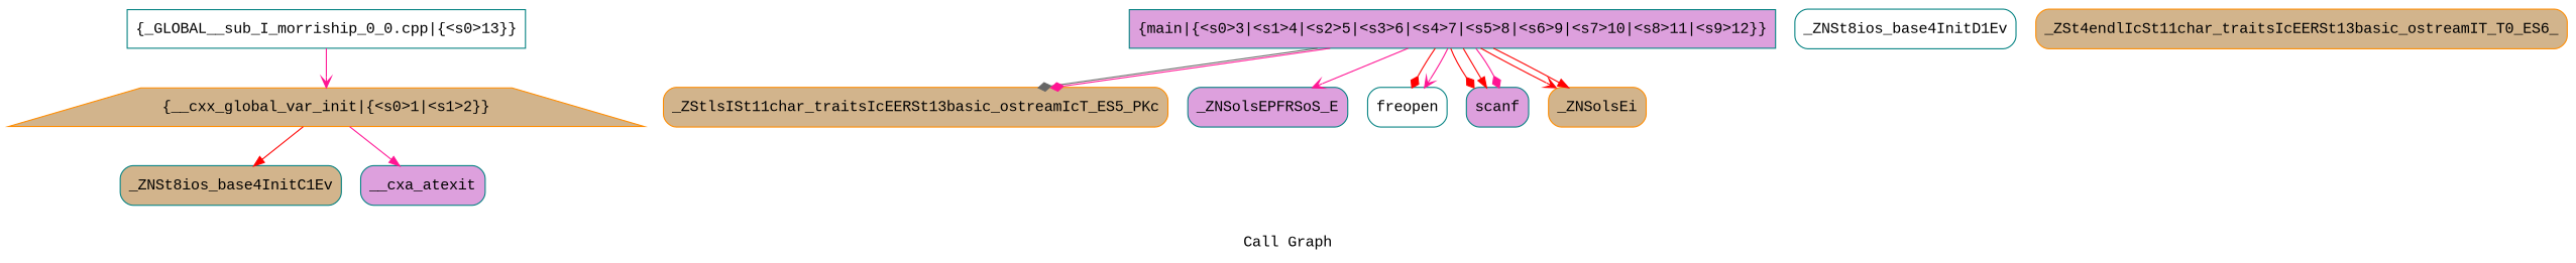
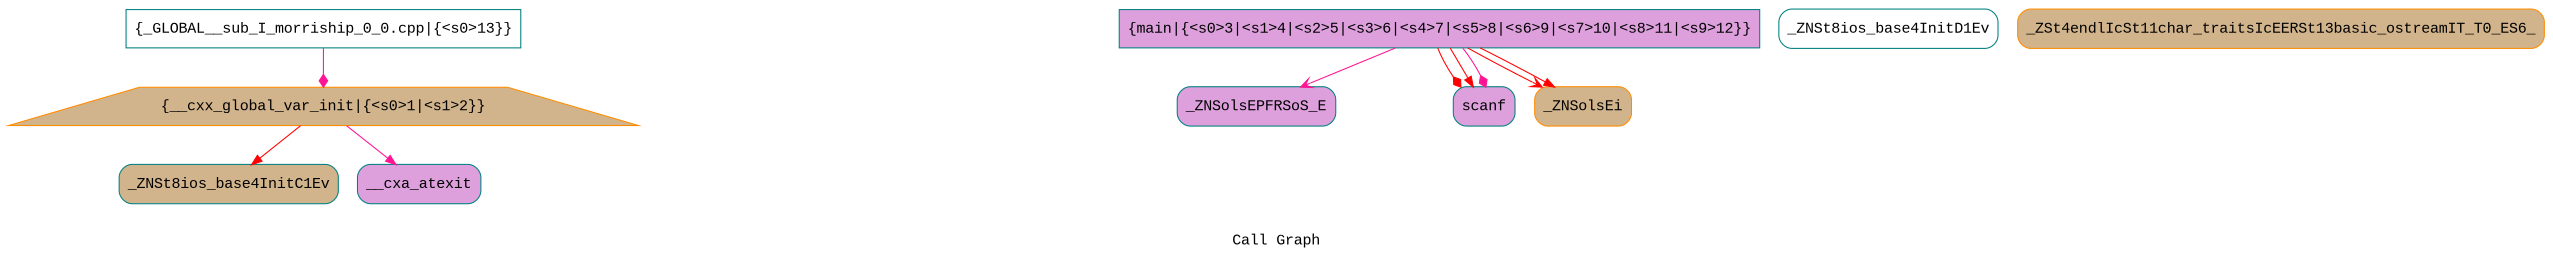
  digraph {
    fontname="Liberation Mono"
    label="Call Graph"
    node [color=teal fillcolor=tan fontname="Liberation Mono" shape=Mrecord style=filled]
    edge [arrowhead=diamond color=red fontname="Liberation Mono" tailport=s0]
    n1 [color=darkorange label="{__cxx_global_var_init|{<s0>1|<s1>2}}" shape=trapezium]
    n2 [label="{_ZNSt8ios_base4InitC1Ev}"]
    n3 [fillcolor=plum label="{__cxa_atexit}"]
-   n4 [color=darkorange label="{_ZStlsISt11char_traitsIcEERSt13basic_ostreamIcT_ES5_PKc}"]
    n5 [fillcolor=white label="{_ZNSt8ios_base4InitD1Ev}"]
    n6 [fillcolor=plum label="{_ZNSolsEPFRSoS_E}"]
    n7 [fillcolor=plum label="{main|{<s0>3|<s1>4|<s2>5|<s3>6|<s4>7|<s5>8|<s6>9|<s7>10|<s8>11|<s9>12}}" shape=box]
-   n8 [fillcolor=white label="{freopen}"]
    n9 [fillcolor=plum label="{scanf}"]
    n10 [color=darkorange label="{_ZNSolsEi}"]
    n11 [fillcolor=white label="{_GLOBAL__sub_I_morriship_0_0.cpp|{<s0>13}}" shape=box]
    n12 [color=darkorange label="{_ZSt4endlIcSt11char_traitsIcEERSt13basic_ostreamIT_T0_ES6_}"]
    n1 -> n2 [arrowhead=normal]
    n1 -> n3 [arrowhead=normal color=deeppink tailport=s1]
-   n7 -> n4 [color=gray40 tailport=s5]
-   n7 -> n4 [color=deeppink tailport=s7]
    n7 -> n6 [arrowhead=vee color=deeppink tailport=s9]
-   n7 -> n8
-   n7 -> n8 [arrowhead=vee color=deeppink tailport=s1]
    n7 -> n9 [tailport=s2]
    n7 -> n9 [arrowhead=normal tailport=s3]
    n7 -> n9 [color=deeppink tailport=s4]
    n7 -> n10 [arrowhead=vee tailport=s6]
    n7 -> n10 [arrowhead=normal tailport=s8]
-   n11 -> n1 [arrowhead=vee color=deeppink]
+   n11 -> n1 [color=deeppink]
  }
